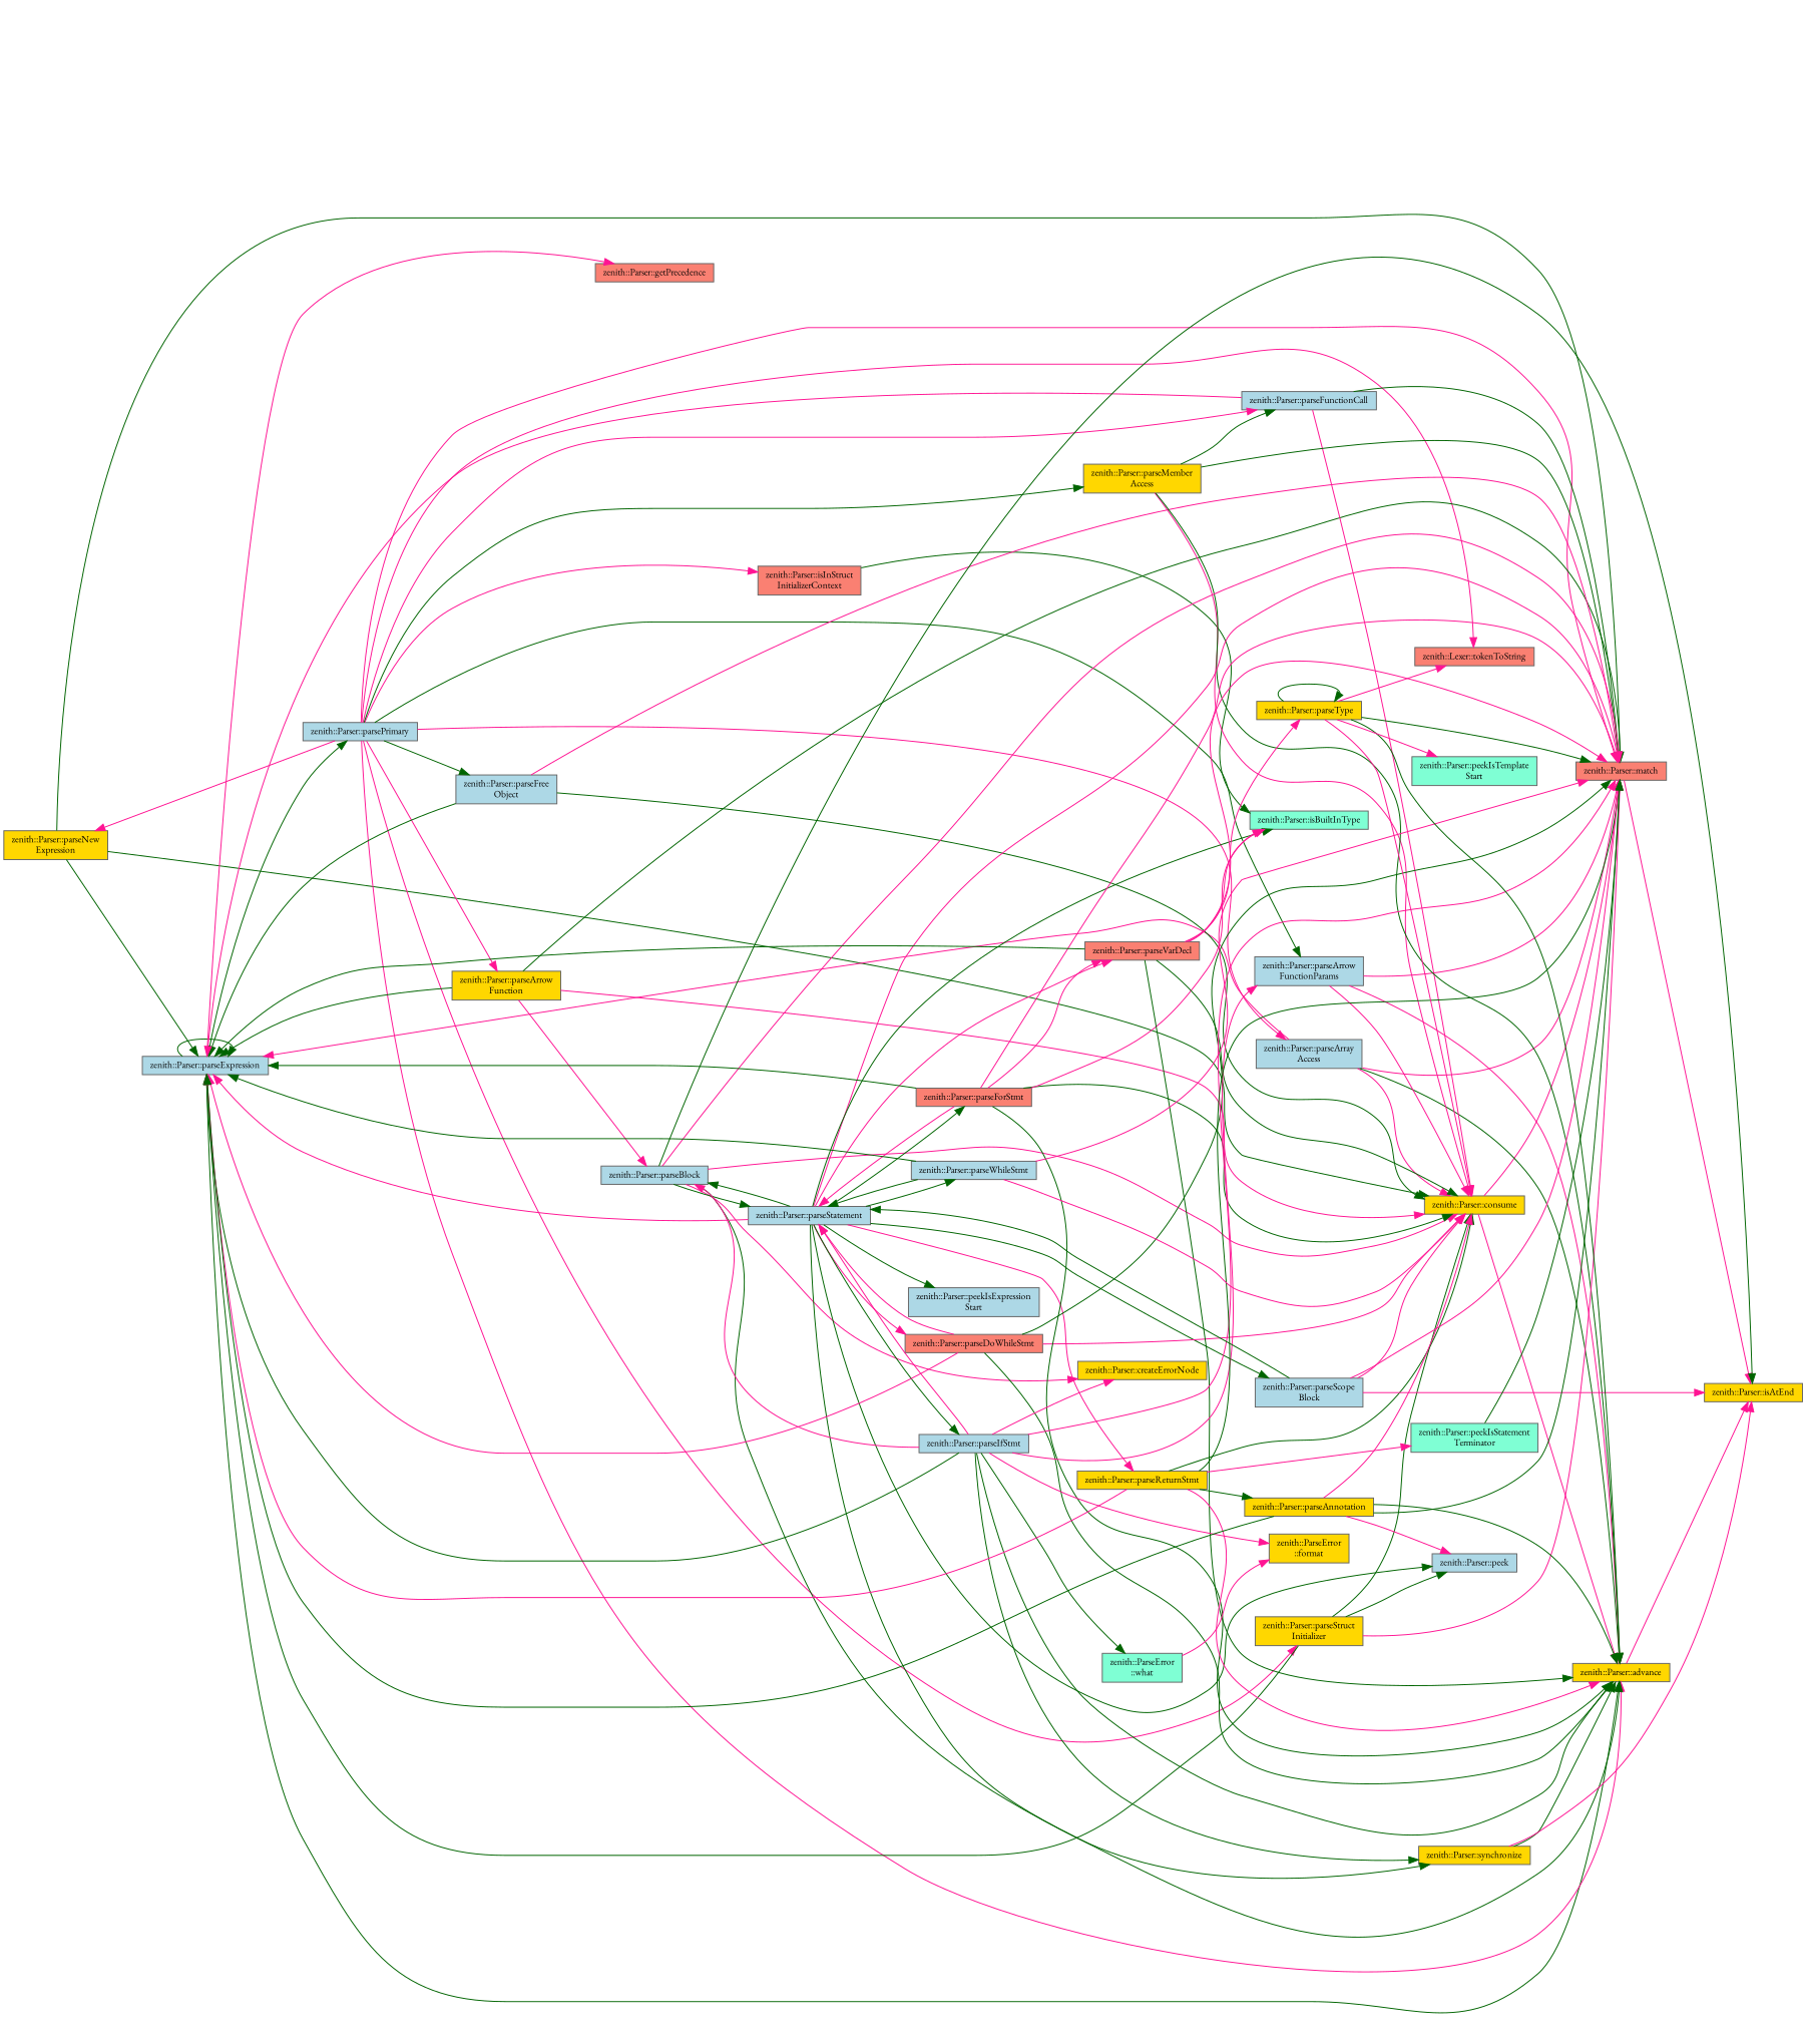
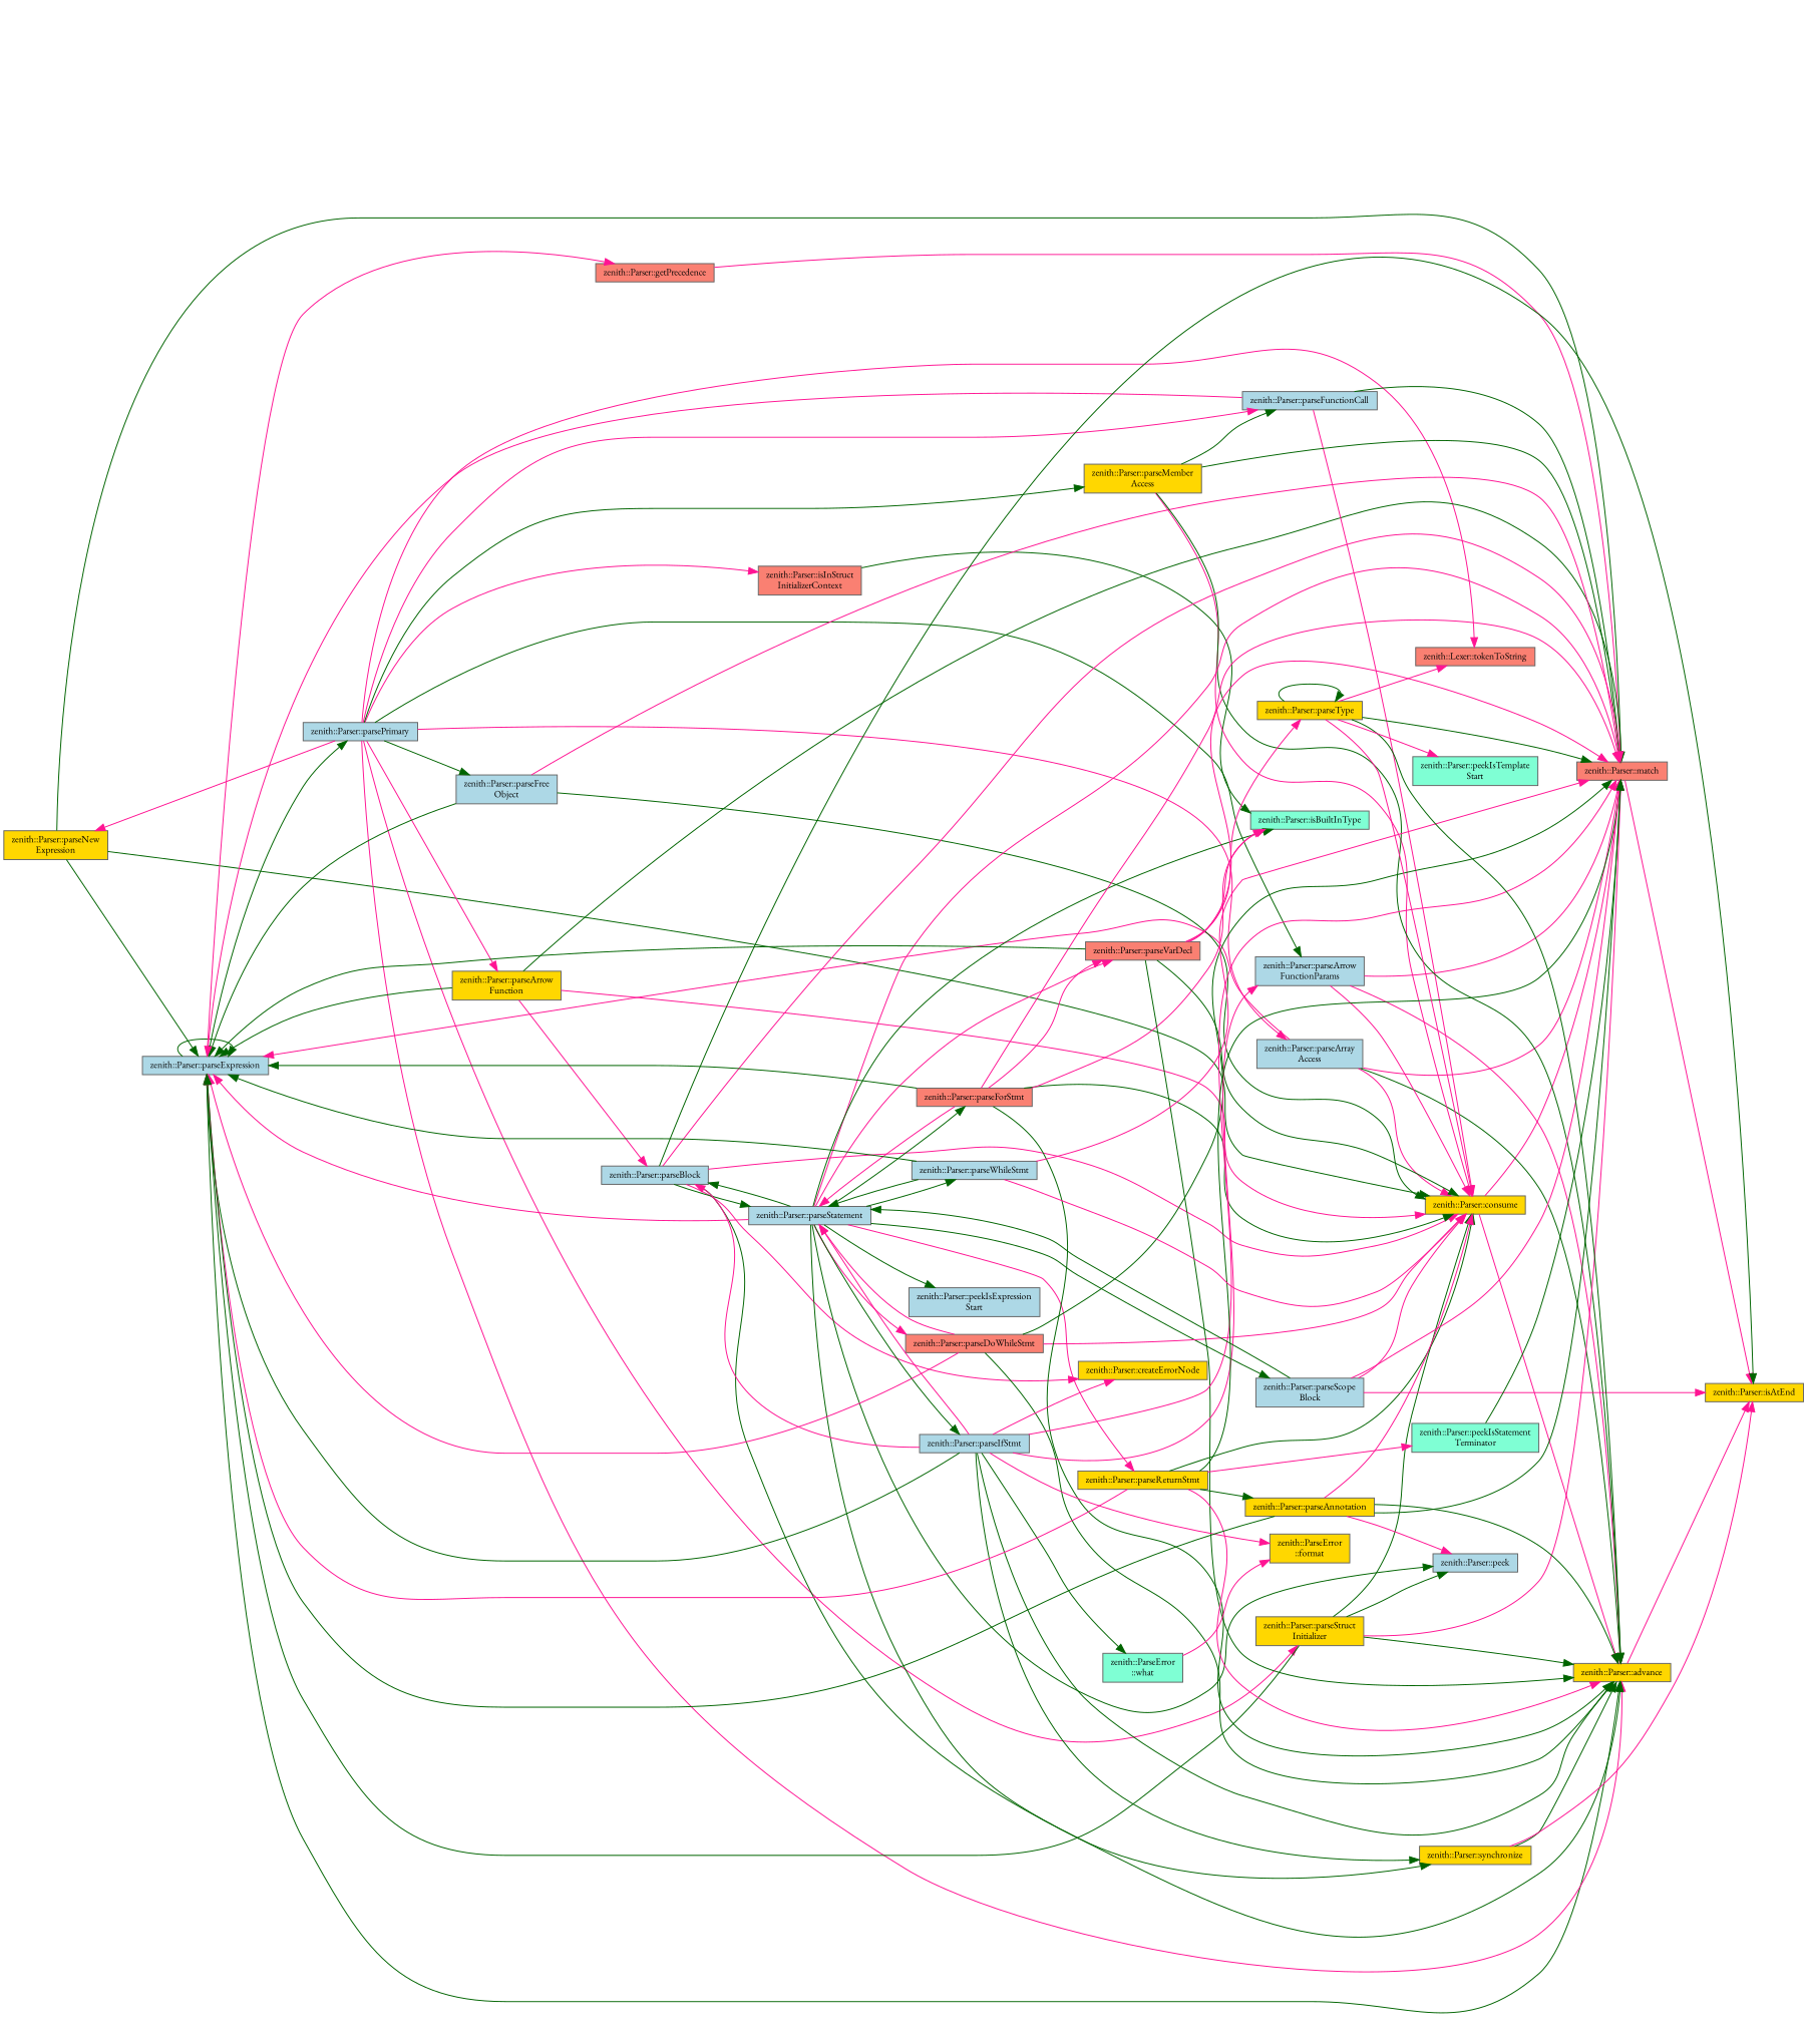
  digraph {
    fontname="EB Garamond"
    rankdir=LR
    node [color=grey40 fillcolor=gold fontname="EB Garamond" fontsize=10 shape=box style=filled]
    edge [color=deeppink fontname="EB Garamond" fontsize=10 labelfontname=Helvetica labelfontsize=10 style=solid]
    n1 [color=gray40 fontcolor=black height=0.2 label="zenith::Parser::parseNew\lExpression" width=0.4]
    n2 [height=0.2 label="zenith::Parser::consume" width=0.4]
    n3 [fillcolor=salmon height=0.2 label="zenith::Parser::match" width=0.4]
    n4 [fillcolor=lightblue height=0.2 label="zenith::Parser::parseExpression" width=0.4]
    n5 [height=0.2 label="zenith::Parser::advance" width=0.4]
    n6 [height=0.2 label="zenith::Parser::isAtEnd" width=0.4]
    n7 [fillcolor=salmon height=0.2 label="zenith::Parser::getPrecedence" width=0.4]
    n8 [fillcolor=lightblue height=0.2 label="zenith::Parser::parsePrimary" width=0.4]
    n9 [fillcolor=salmon height=0.2 label="zenith::Parser::isInStruct\lInitializerContext" width=0.4]
    n10 [fillcolor=lightblue height=0.2 label="zenith::Parser::parseArray\lAccess" width=0.4]
    n11 [height=0.2 label="zenith::Parser::parseArrow\lFunction" width=0.4]
    n12 [fillcolor=salmon height=0.2 label="zenith::Lexer::tokenToString" width=0.4]
    n13 [fillcolor=lightblue height=0.2 label="zenith::Parser::parseArrow\lFunctionParams" width=0.4]
    n14 [fillcolor=lightblue height=0.2 label="zenith::Parser::parseFree\lObject" width=0.4]
    n15 [fillcolor=lightblue height=0.2 label="zenith::Parser::parseFunctionCall" width=0.4]
    n16 [height=0.2 label="zenith::Parser::parseMember\lAccess" width=0.4]
    n17 [height=0.2 label="zenith::Parser::parseStruct\lInitializer" width=0.4]
    n18 [fillcolor=aquamarine height=0.2 label="zenith::Parser::isBuiltInType" width=0.4]
    n19 [fillcolor=lightblue height=0.2 label="zenith::Parser::parseBlock" width=0.4]
    n20 [fillcolor=lightblue height=0.2 label="zenith::Parser::peek" width=0.4]
    n21 [height=0.2 label="zenith::Parser::createErrorNode" width=0.4]
    n22 [fillcolor=lightblue height=0.2 label="zenith::Parser::parseStatement" width=0.4]
    n23 [height=0.2 label="zenith::Parser::synchronize" width=0.4]
    n24 [fillcolor=salmon height=0.2 label="zenith::Parser::parseDoWhileStmt" width=0.4]
    n25 [fillcolor=salmon height=0.2 label="zenith::Parser::parseForStmt" width=0.4]
    n26 [fillcolor=salmon height=0.2 label="zenith::Parser::parseVarDecl" width=0.4]
    n27 [fillcolor=lightblue height=0.2 label="zenith::Parser::parseIfStmt" width=0.4]
    n28 [height=0.2 label="zenith::Parser::parseReturnStmt" width=0.4]
    n29 [fillcolor=lightblue height=0.2 label="zenith::Parser::parseScope\lBlock" width=0.4]
    n30 [fillcolor=lightblue height=0.2 label="zenith::Parser::parseWhileStmt" width=0.4]
    n31 [fillcolor=lightblue height=0.2 label="zenith::Parser::peekIsExpression\lStart" width=0.4]
    n32 [height=0.2 label="zenith::Parser::parseType" width=0.4]
    n33 [height=0.2 label="zenith::ParseError\l::format" width=0.4]
    n34 [fillcolor=aquamarine height=0.2 label="zenith::ParseError\l::what" width=0.4]
    n35 [height=0.2 label="zenith::Parser::parseAnnotation" width=0.4]
    n36 [fillcolor=aquamarine height=0.2 label="zenith::Parser::peekIsStatement\lTerminator" width=0.4]
    n37 [fillcolor=aquamarine height=0.2 label="zenith::Parser::peekIsTemplate\lStart" width=0.4]
    n1 -> n2 [color=darkgreen]
    n1 -> n3 [color=darkgreen]
    n1 -> n4 [color=darkgreen]
    n2 -> n3
    n2 -> n5
    n3 -> n6
    n4 -> n4 [color=darkgreen]
    n4 -> n5 [color=darkgreen]
    n4 -> n7
    n4 -> n8 [color=darkgreen]
    n5 -> n6
    n8 -> n1
-   n8 -> n3
+   n7 -> n3
    n8 -> n5
    n8 -> n9
    n8 -> n10
    n8 -> n11
    n8 -> n12
    n8 -> n13 [color=darkgreen]
    n8 -> n14 [color=darkgreen]
    n8 -> n15
    n8 -> n16 [color=darkgreen]
    n8 -> n17
    n9 -> n18 [color=darkgreen]
    n10 -> n2
    n10 -> n3
    n10 -> n4
    n10 -> n5 [color=darkgreen]
    n11 -> n2
    n11 -> n3 [color=darkgreen]
    n11 -> n4 [color=darkgreen]
    n11 -> n19
    n13 -> n2
    n13 -> n3
    n13 -> n5
    n14 -> n2 [color=darkgreen]
    n14 -> n3
    n14 -> n4 [color=darkgreen]
    n15 -> n2
    n15 -> n3 [color=darkgreen]
    n15 -> n4
    n16 -> n2
    n16 -> n3 [color=darkgreen]
    n16 -> n5 [color=darkgreen]
    n16 -> n15 [color=darkgreen]
    n17 -> n2 [color=darkgreen]
    n17 -> n3
    n17 -> n4 [color=darkgreen]
+   n17 -> n5 [color=darkgreen]
    n17 -> n20 [color=darkgreen]
    n19 -> n2
    n19 -> n3
    n19 -> n6 [color=darkgreen]
    n19 -> n21
    n19 -> n22 [color=darkgreen]
    n19 -> n23 [color=darkgreen]
    n22 -> n3
    n22 -> n4
    n22 -> n5 [color=darkgreen]
    n22 -> n18 [color=darkgreen]
    n22 -> n19 [color=darkgreen]
    n22 -> n20 [color=darkgreen]
    n22 -> n24
    n22 -> n25 [color=darkgreen]
    n22 -> n26
    n22 -> n27 [color=darkgreen]
    n22 -> n28
    n22 -> n29 [color=darkgreen]
    n22 -> n30 [color=darkgreen]
    n22 -> n31 [color=darkgreen]
    n23 -> n5 [color=darkgreen]
    n23 -> n6
    n24 -> n2
    n24 -> n3 [color=darkgreen]
    n24 -> n4
    n24 -> n5 [color=darkgreen]
    n24 -> n22
    n25 -> n2 [color=darkgreen]
    n25 -> n3
    n25 -> n4 [color=darkgreen]
    n25 -> n5 [color=darkgreen]
    n25 -> n18
    n25 -> n22
    n25 -> n26
    n26 -> n2 [color=darkgreen]
    n26 -> n3
    n26 -> n4 [color=darkgreen]
    n26 -> n5 [color=darkgreen]
    n26 -> n18
    n26 -> n32
    n27 -> n3
    n27 -> n4 [color=darkgreen]
    n27 -> n5 [color=darkgreen]
    n27 -> n13
    n27 -> n19
    n27 -> n21
    n27 -> n22
    n27 -> n23 [color=darkgreen]
    n27 -> n33
    n27 -> n34 [color=darkgreen]
    n28 -> n2 [color=darkgreen]
    n28 -> n3 [color=darkgreen]
    n28 -> n4
    n28 -> n5
    n28 -> n35 [color=darkgreen]
    n28 -> n36
    n29 -> n2
    n29 -> n3
    n29 -> n6
    n29 -> n22 [color=darkgreen]
    n30 -> n2
    n30 -> n3
    n30 -> n4 [color=darkgreen]
    n30 -> n22 [color=darkgreen]
    n32 -> n2
    n32 -> n3 [color=darkgreen]
    n32 -> n5 [color=darkgreen]
    n32 -> n12
    n32 -> n32 [color=darkgreen]
    n32 -> n37
    n34 -> n33
    n35 -> n2
    n35 -> n3 [color=darkgreen]
    n35 -> n4 [color=darkgreen]
    n35 -> n5 [color=darkgreen]
    n35 -> n20
    n36 -> n3 [color=darkgreen]
  }
